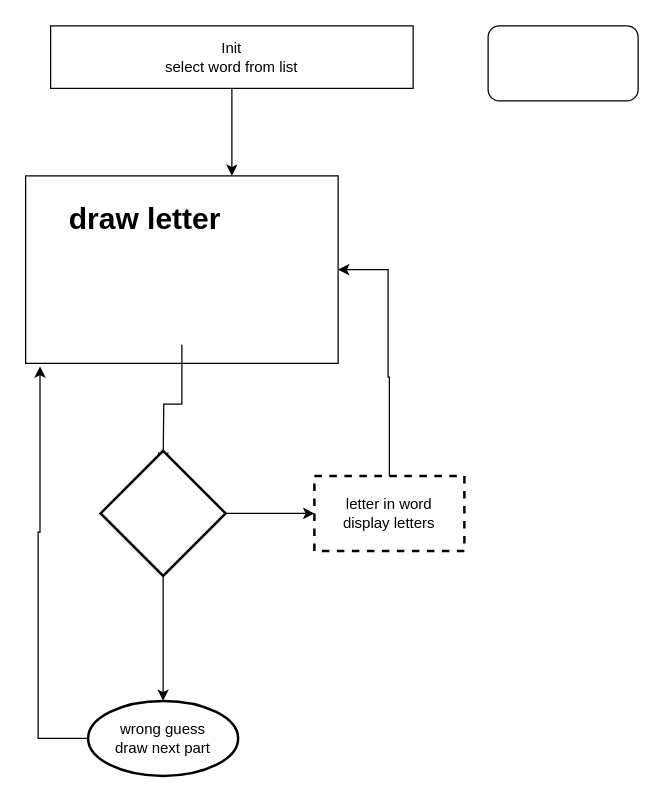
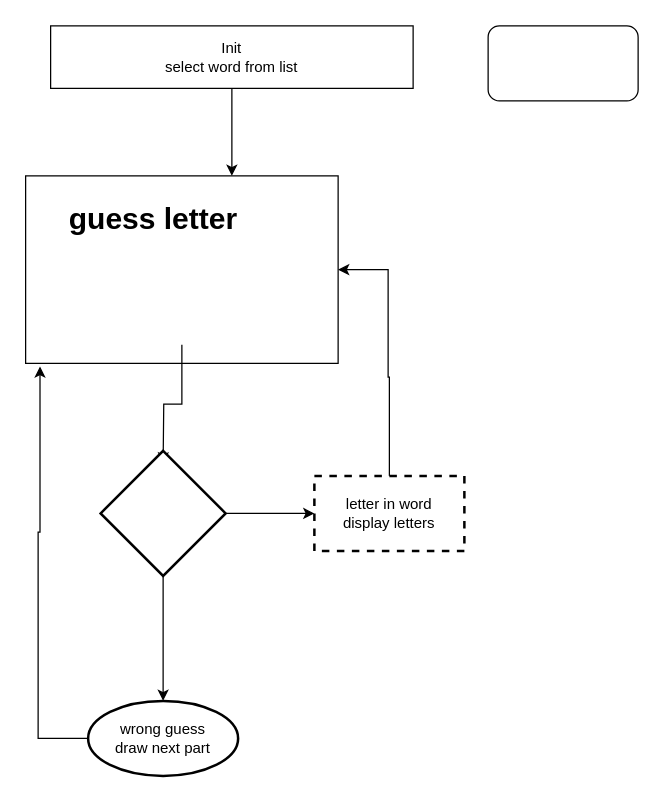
  <mxCell id="0" />
  <mxCell id="1" parent="0" />
  <mxCell id="2" value="" style="rounded=0;whiteSpace=wrap;html=1;" vertex="1" parent="1"><mxGeometry x="20" y="140" width="250" height="150" as="geometry" /></mxCell>
  <mxCell id="3" style="edgeStyle=orthogonalEdgeStyle;rounded=0;orthogonalLoop=1;jettySize=auto;html=1;" edge="1" parent="1" source="4"><mxGeometry relative="1" as="geometry"><mxPoint x="130" y="370" as="targetPoint" /></mxGeometry></mxCell>
- <mxCell id="4" value="&lt;h1&gt;draw letter&lt;/h1&gt;" style="text;html=1;strokeColor=none;fillColor=none;spacing=5;spacingTop=-20;whiteSpace=wrap;overflow=hidden;rounded=0;" vertex="1" parent="1"><mxGeometry x="50" y="155" width="190" height="120" as="geometry" /></mxCell>
+ <mxCell id="4" value="&lt;h1&gt;guess letter&lt;/h1&gt;" style="text;html=1;strokeColor=none;fillColor=none;spacing=5;spacingTop=-20;whiteSpace=wrap;overflow=hidden;rounded=0;" vertex="1" parent="1"><mxGeometry x="50" y="155" width="190" height="120" as="geometry" /></mxCell>
  <mxCell id="5" value="" style="rounded=1;whiteSpace=wrap;html=1;" vertex="1" parent="1"><mxGeometry x="390" y="20" width="120" height="60" as="geometry" /></mxCell>
  <mxCell id="6" style="edgeStyle=orthogonalEdgeStyle;rounded=0;orthogonalLoop=1;jettySize=auto;html=1;entryX=0.66;entryY=0;entryDx=0;entryDy=0;entryPerimeter=0;" edge="1" parent="1" source="7" target="2"><mxGeometry relative="1" as="geometry" /></mxCell>
  <mxCell id="7" value="Init&lt;br&gt;select word from list" style="whiteSpace=wrap;html=1;rounded=0;" vertex="1" parent="1"><mxGeometry x="40" y="20" width="290" height="50" as="geometry" /></mxCell>
  <mxCell id="8" value="" style="edgeStyle=orthogonalEdgeStyle;rounded=0;orthogonalLoop=1;jettySize=auto;html=1;" edge="1" parent="1" source="10" target="12"><mxGeometry relative="1" as="geometry" /></mxCell>
  <mxCell id="9" value="" style="edgeStyle=orthogonalEdgeStyle;rounded=0;orthogonalLoop=1;jettySize=auto;html=1;" edge="1" parent="1" source="10" target="14"><mxGeometry relative="1" as="geometry" /></mxCell>
  <mxCell id="10" value="" style="strokeWidth=2;html=1;shape=mxgraph.flowchart.decision;whiteSpace=wrap;" vertex="1" parent="1"><mxGeometry x="80" y="360" width="100" height="100" as="geometry" /></mxCell>
  <mxCell id="11" style="edgeStyle=orthogonalEdgeStyle;rounded=0;orthogonalLoop=1;jettySize=auto;html=1;entryX=1;entryY=0.5;entryDx=0;entryDy=0;" edge="1" parent="1" source="12" target="2"><mxGeometry relative="1" as="geometry"><mxPoint x="290" y="220" as="targetPoint" /><Array as="points"><mxPoint x="311" y="301" /><mxPoint x="310" y="301" /><mxPoint x="310" y="215" /></Array></mxGeometry></mxCell>
  <mxCell id="12" value="letter in word&lt;br&gt;display letters" style="whiteSpace=wrap;html=1;strokeWidth=2;dashed=1;" vertex="1" parent="1"><mxGeometry x="251" y="380" width="120" height="60" as="geometry" /></mxCell>
  <mxCell id="13" style="edgeStyle=orthogonalEdgeStyle;rounded=0;orthogonalLoop=1;jettySize=auto;html=1;entryX=0.046;entryY=1.016;entryDx=0;entryDy=0;entryPerimeter=0;" edge="1" parent="1" source="14" target="2"><mxGeometry relative="1" as="geometry"><Array as="points"><mxPoint x="30" y="590" /><mxPoint x="30" y="425" /><mxPoint x="32" y="425" /></Array></mxGeometry></mxCell>
  <mxCell id="14" value="wrong guess&lt;br&gt;draw next part" style="ellipse;whiteSpace=wrap;html=1;strokeWidth=2;" vertex="1" parent="1"><mxGeometry x="70" y="560" width="120" height="60" as="geometry" /></mxCell>
